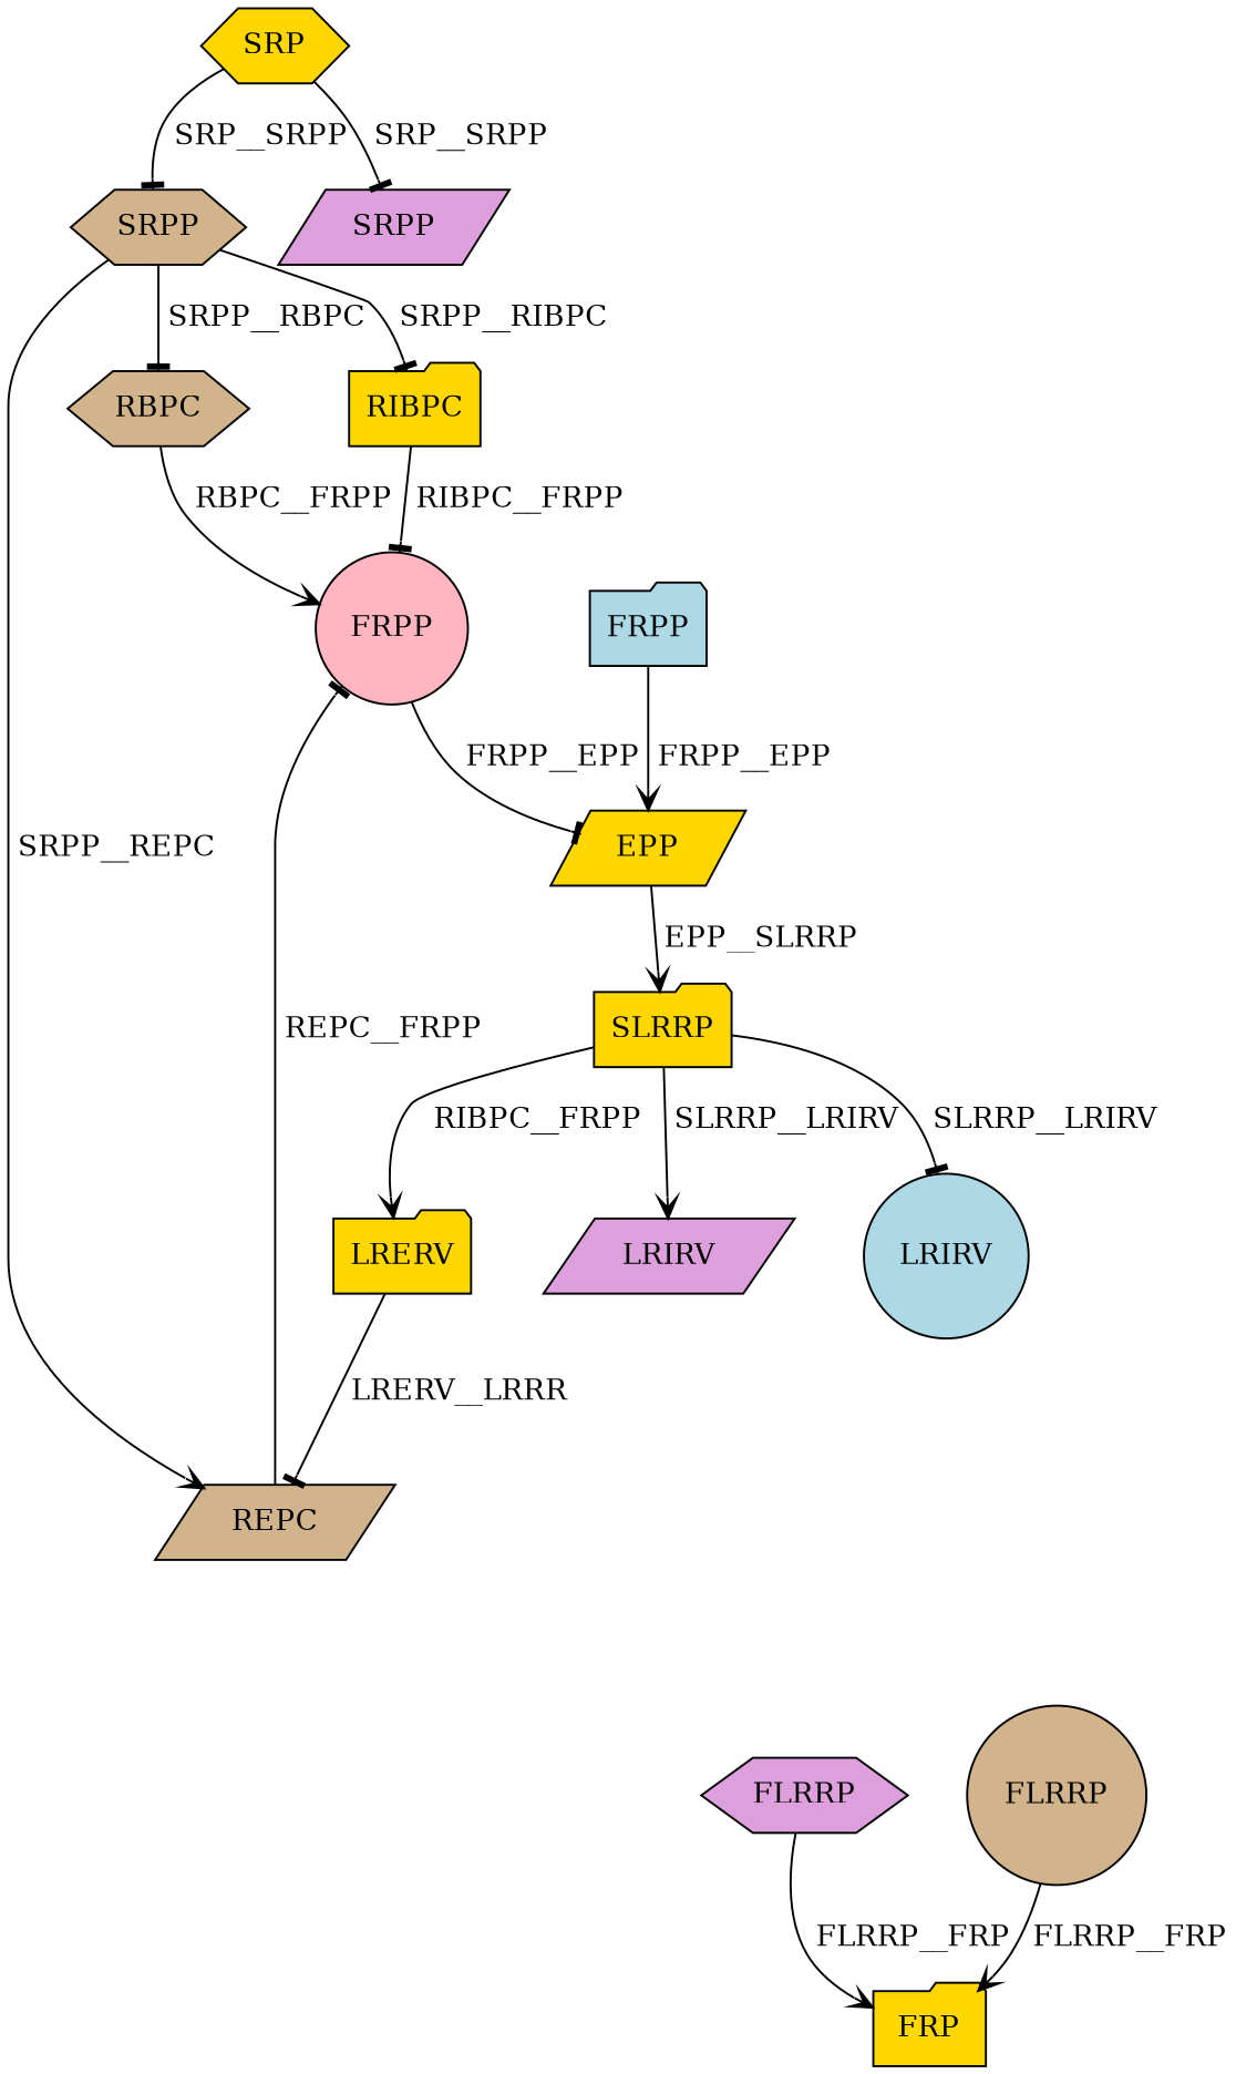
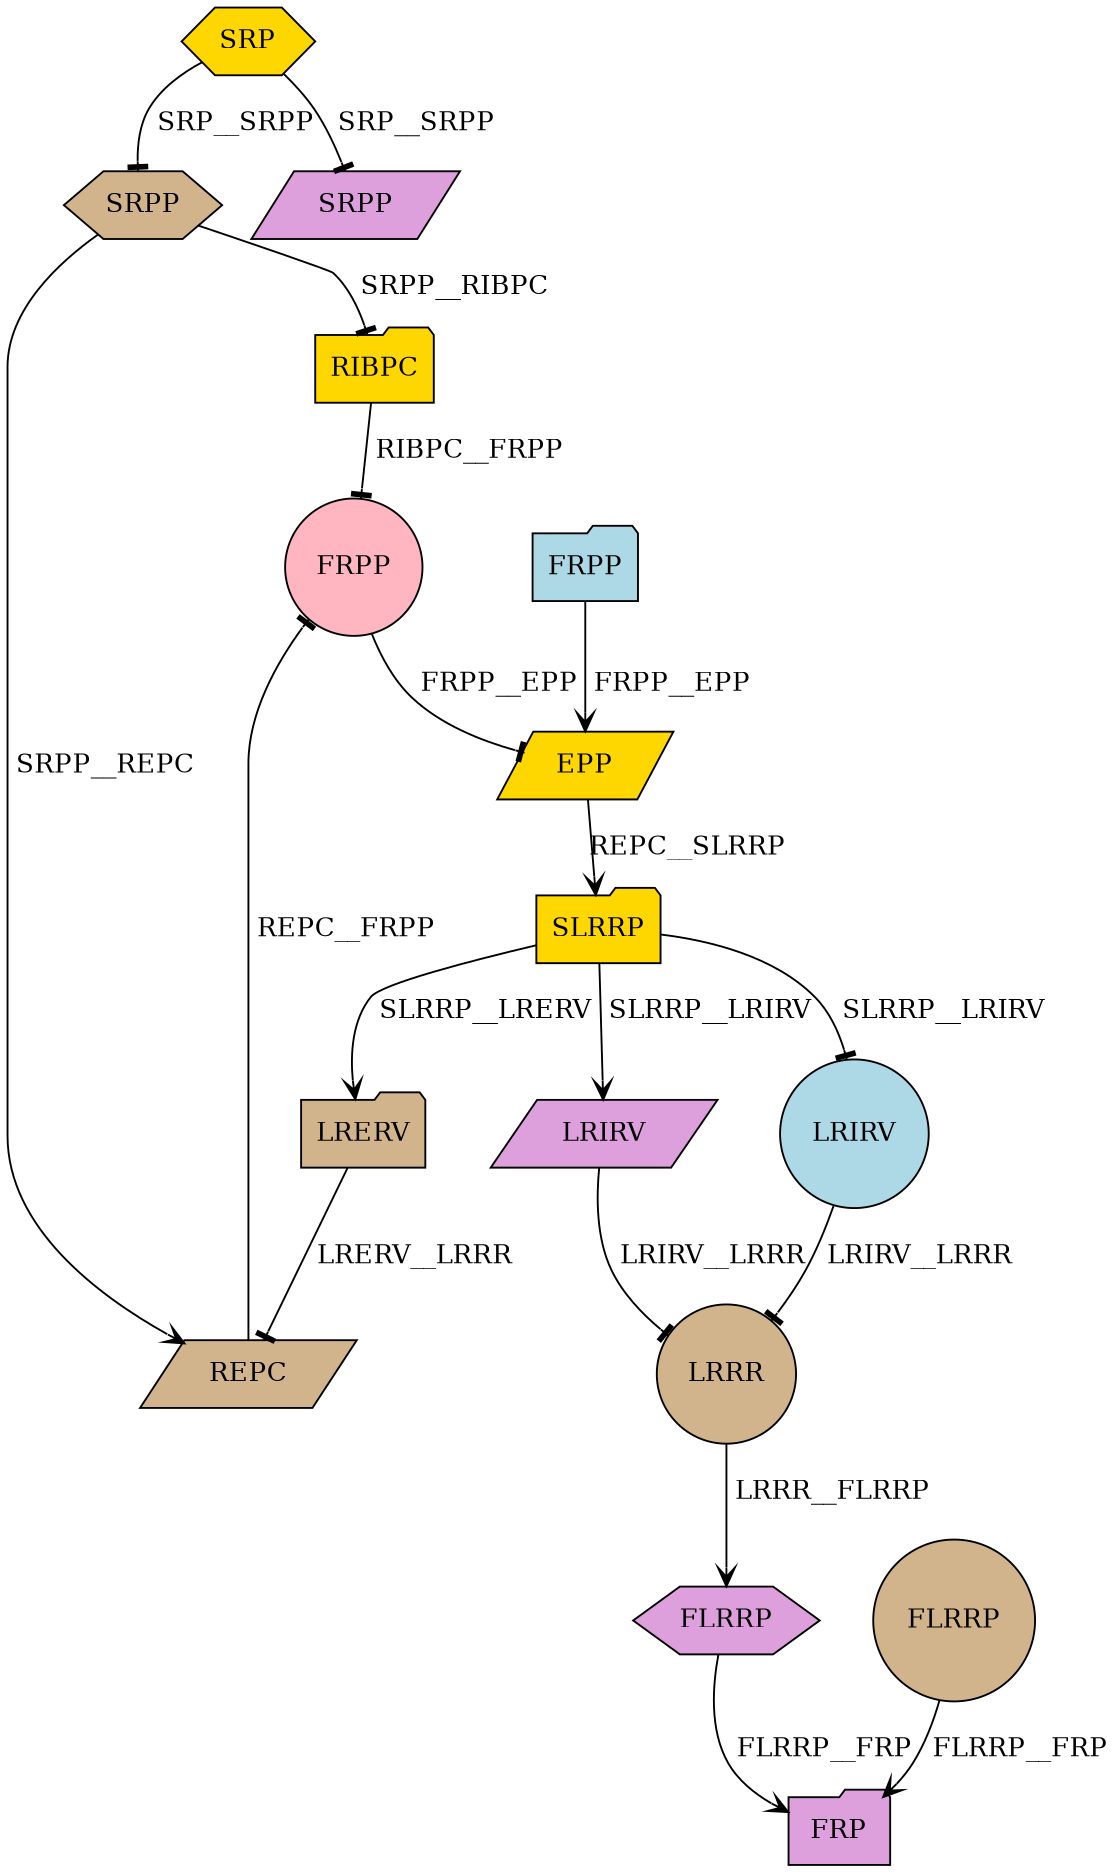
  digraph {
    node [color=black fillcolor=tan fontcolor=black shape=folder style=filled]
    edge [arrowhead=tee color=black fontcolor=black]
    n1 [fillcolor=gold label=SRP shape=hexagon]
    n2 [label=SRPP shape=hexagon]
    n3 [fillcolor=plum label=SRPP shape=parallelogram]
    n4 [fillcolor=gold label=RIBPC]
    n5 [label=REPC shape=parallelogram]
-   n6 [label=RBPC shape=hexagon]
    n7 [fillcolor=lightpink label=FRPP shape=circle]
    n8 [fillcolor=lightblue label=FRPP]
    n9 [fillcolor=gold label=EPP shape=parallelogram]
    n10 [fillcolor=gold label=SLRRP]
    n11 [fillcolor=lightblue label=LRIRV shape=circle]
    n12 [fillcolor=plum label=LRIRV shape=parallelogram]
-   n13 [fillcolor=gold label=LRERV]
+   n13 [label=LRERV]
+   n14 [label=LRRR shape=circle]
    n15 [fillcolor=plum label=FLRRP shape=hexagon]
    n16 [label=FLRRP shape=circle]
-   n17 [fillcolor=gold label=FRP]
+   n17 [fillcolor=plum label=FRP]
    n1 -> n2 [label=" SRP__SRPP"]
    n1 -> n3 [label=" SRP__SRPP"]
    n2 -> n4 [label=" SRPP__RIBPC"]
    n2 -> n5 [arrowhead=vee label=" SRPP__REPC"]
-   n2 -> n6 [label=" SRPP__RBPC"]
    n4 -> n7 [label=" RIBPC__FRPP"]
    n5 -> n7 [label=" REPC__FRPP"]
-   n6 -> n7 [arrowhead=vee label=" RBPC__FRPP"]
    n7 -> n9 [label=" FRPP__EPP"]
    n8 -> n9 [arrowhead=vee label=" FRPP__EPP"]
-   n9 -> n10 [arrowhead=vee label=" EPP__SLRRP"]
+   n9 -> n10 [arrowhead=vee label=" REPC__SLRRP"]
    n10 -> n11 [label=" SLRRP__LRIRV"]
    n10 -> n12 [arrowhead=vee label=" SLRRP__LRIRV"]
-   n10 -> n13 [arrowhead=vee label=" RIBPC__FRPP"]
+   n10 -> n13 [arrowhead=vee label=" SLRRP__LRERV"]
+   n11 -> n14 [label=" LRIRV__LRRR"]
+   n12 -> n14 [label=" LRIRV__LRRR"]
    n13 -> n5 [label=" LRERV__LRRR"]
+   n14 -> n15 [arrowhead=vee label=" LRRR__FLRRP"]
    n15 -> n17 [arrowhead=vee label=" FLRRP__FRP"]
    n16 -> n17 [arrowhead=vee label=" FLRRP__FRP"]
  }
